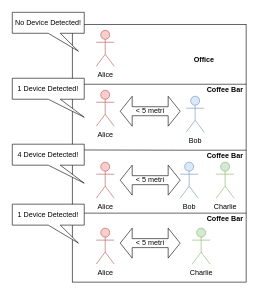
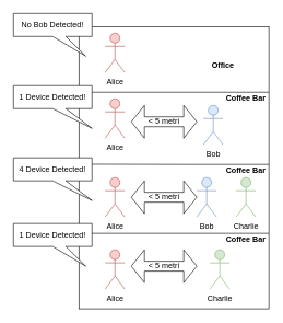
  <mxCell id="0" />
  <mxCell id="1" parent="0" />
  <mxCell id="2" value="" style="rounded=0;whiteSpace=wrap;html=1;" vertex="1" parent="1"><mxGeometry x="120" y="40" width="290" height="430" as="geometry" /></mxCell>
  <mxCell id="3" value="Alice" style="shape=umlActor;verticalLabelPosition=bottom;verticalAlign=top;html=1;outlineConnect=0;fillColor=#f8cecc;strokeColor=#b85450;" vertex="1" parent="1"><mxGeometry x="160" y="50" width="30" height="60" as="geometry" /></mxCell>
  <mxCell id="4" value="Bob" style="shape=umlActor;verticalLabelPosition=bottom;verticalAlign=top;html=1;outlineConnect=0;fillColor=#dae8fc;strokeColor=#6c8ebf;" vertex="1" parent="1"><mxGeometry x="310" y="160" width="30" height="60" as="geometry" /></mxCell>
  <mxCell id="5" value="Alice" style="shape=umlActor;verticalLabelPosition=bottom;verticalAlign=top;html=1;outlineConnect=0;fillColor=#f8cecc;strokeColor=#b85450;" vertex="1" parent="1"><mxGeometry x="160" y="150" width="30" height="60" as="geometry" /></mxCell>
  <mxCell id="6" value="" style="endArrow=none;html=1;entryX=1;entryY=0;entryDx=0;entryDy=0;" edge="1" parent="1" target="16"><mxGeometry width="50" height="50" relative="1" as="geometry"><mxPoint x="110" y="140" as="sourcePoint" /><mxPoint x="440" y="140" as="targetPoint" /></mxGeometry></mxCell>
  <mxCell id="7" value="" style="endArrow=none;html=1;entryX=1;entryY=0;entryDx=0;entryDy=0;" edge="1" parent="1" target="20"><mxGeometry width="50" height="50" relative="1" as="geometry"><mxPoint x="95" y="249.5" as="sourcePoint" /><mxPoint x="455" y="249.5" as="targetPoint" /><Array as="points"><mxPoint x="280" y="250" /></Array></mxGeometry></mxCell>
  <mxCell id="8" value="Charlie" style="shape=umlActor;verticalLabelPosition=bottom;verticalAlign=top;html=1;outlineConnect=0;fillColor=#d5e8d4;strokeColor=#82b366;" vertex="1" parent="1"><mxGeometry x="320" y="380" width="30" height="60" as="geometry" /></mxCell>
  <mxCell id="9" value="&amp;lt; 5 metri" style="shape=doubleArrow;whiteSpace=wrap;html=1;" vertex="1" parent="1"><mxGeometry x="200" y="160" width="100" height="50" as="geometry" /></mxCell>
  <mxCell id="10" value="" style="endArrow=none;html=1;entryX=1;entryY=0;entryDx=0;entryDy=0;" edge="1" parent="1" target="21"><mxGeometry width="50" height="50" relative="1" as="geometry"><mxPoint x="120" y="355" as="sourcePoint" /><mxPoint x="455" y="355" as="targetPoint" /></mxGeometry></mxCell>
  <mxCell id="11" value="Alice" style="shape=umlActor;verticalLabelPosition=bottom;verticalAlign=top;html=1;outlineConnect=0;fillColor=#f8cecc;strokeColor=#b85450;" vertex="1" parent="1"><mxGeometry x="160" y="270" width="30" height="60" as="geometry" /></mxCell>
  <mxCell id="12" value="Bob" style="shape=umlActor;verticalLabelPosition=bottom;verticalAlign=top;html=1;outlineConnect=0;fillColor=#dae8fc;strokeColor=#6c8ebf;" vertex="1" parent="1"><mxGeometry x="300" y="270" width="30" height="60" as="geometry" /></mxCell>
  <mxCell id="13" value="Charlie" style="shape=umlActor;verticalLabelPosition=bottom;verticalAlign=top;html=1;outlineConnect=0;fillColor=#d5e8d4;strokeColor=#82b366;" vertex="1" parent="1"><mxGeometry x="360" y="270" width="30" height="60" as="geometry" /></mxCell>
  <mxCell id="14" value="1 Device Detected!" style="shape=callout;whiteSpace=wrap;html=1;perimeter=calloutPerimeter;position2=0.92;" vertex="1" parent="1"><mxGeometry x="20" y="340" width="120" height="65" as="geometry" /></mxCell>
  <mxCell id="15" value="Office" style="text;html=1;strokeColor=none;fillColor=none;align=center;verticalAlign=middle;whiteSpace=wrap;rounded=0;fontStyle=1" vertex="1" parent="1"><mxGeometry x="315" y="90" width="50" height="20" as="geometry" /></mxCell>
  <mxCell id="16" value="Coffee Bar" style="text;html=1;strokeColor=none;fillColor=none;align=center;verticalAlign=middle;whiteSpace=wrap;rounded=0;fontStyle=1" vertex="1" parent="1"><mxGeometry x="340" y="140" width="70" height="20" as="geometry" /></mxCell>
  <mxCell id="17" value="Alice" style="shape=umlActor;verticalLabelPosition=bottom;verticalAlign=top;html=1;outlineConnect=0;fillColor=#f8cecc;strokeColor=#b85450;" vertex="1" parent="1"><mxGeometry x="160" y="380" width="30" height="60" as="geometry" /></mxCell>
  <mxCell id="18" value="&amp;lt; 5 metri" style="shape=doubleArrow;whiteSpace=wrap;html=1;" vertex="1" parent="1"><mxGeometry x="200" y="380" width="100" height="50" as="geometry" /></mxCell>
  <mxCell id="19" value="&amp;lt; 5 metri" style="shape=doubleArrow;whiteSpace=wrap;html=1;" vertex="1" parent="1"><mxGeometry x="200" y="275" width="100" height="50" as="geometry" /></mxCell>
  <mxCell id="20" value="Coffee Bar" style="text;html=1;strokeColor=none;fillColor=none;align=center;verticalAlign=middle;whiteSpace=wrap;rounded=0;fontStyle=1" vertex="1" parent="1"><mxGeometry x="340" y="250" width="70" height="20" as="geometry" /></mxCell>
  <mxCell id="21" value="Coffee Bar" style="text;html=1;strokeColor=none;fillColor=none;align=center;verticalAlign=middle;whiteSpace=wrap;rounded=0;fontStyle=1" vertex="1" parent="1"><mxGeometry x="340" y="355" width="70" height="20" as="geometry" /></mxCell>
- <mxCell id="22" value="No Device Detected!" style="shape=callout;whiteSpace=wrap;html=1;perimeter=calloutPerimeter;position2=0.92;" vertex="1" parent="1"><mxGeometry x="20" y="20" width="120" height="65" as="geometry" /></mxCell>
+ <mxCell id="22" value="No Bob Detected!" style="shape=callout;whiteSpace=wrap;html=1;perimeter=calloutPerimeter;position2=0.92;" vertex="1" parent="1"><mxGeometry x="20" y="20" width="120" height="65" as="geometry" /></mxCell>
  <mxCell id="23" value="1 Device Detected!" style="shape=callout;whiteSpace=wrap;html=1;perimeter=calloutPerimeter;position2=1;" vertex="1" parent="1"><mxGeometry x="20" y="130" width="120" height="65" as="geometry" /></mxCell>
  <mxCell id="24" value="4 Device Detected!" style="shape=callout;whiteSpace=wrap;html=1;perimeter=calloutPerimeter;position2=1;" vertex="1" parent="1"><mxGeometry x="20" y="240" width="120" height="65" as="geometry" /></mxCell>
